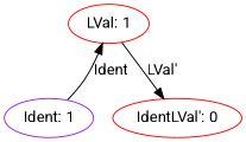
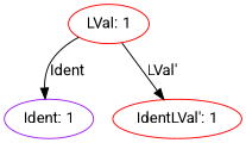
  digraph {
    fontname=Roboto
    node [color=red fontname=Roboto]
    edge [fontname=Roboto]
    n1 [label="LVal: 1"]
    n2 [color=purple label="Ident: 1"]
-   n3 [label="IdentLVal': 0"]
-   n2 -> n1 [label=Ident]
+   n3 [label="IdentLVal': 1"]
+   n1 -> n2 [label=Ident]
    n1 -> n3 [label="LVal'"]
  }
